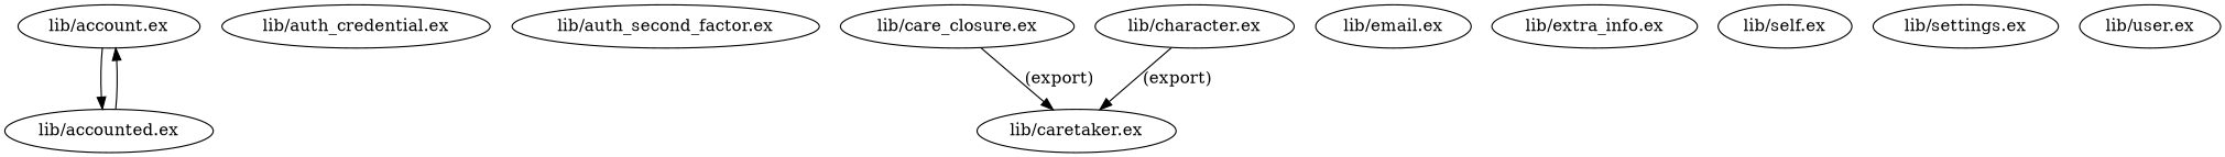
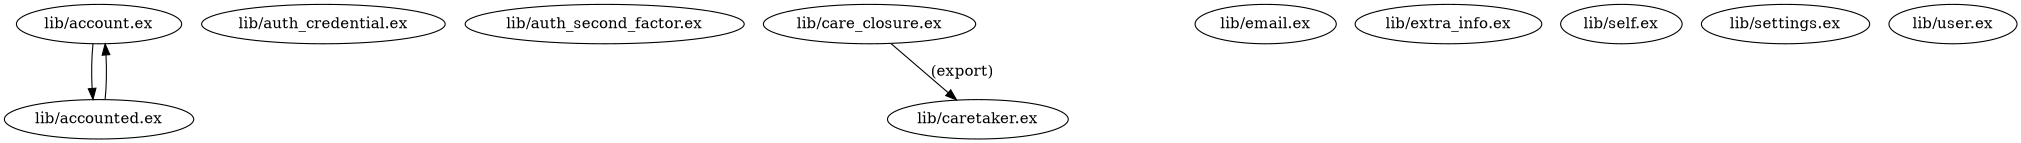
  digraph {
    "lib/account.ex"
    "lib/accounted.ex"
    "lib/auth_credential.ex"
    "lib/auth_second_factor.ex"
    "lib/care_closure.ex"
    "lib/caretaker.ex"
-   "lib/character.ex"
    "lib/email.ex"
    "lib/extra_info.ex"
    "lib/self.ex"
    "lib/settings.ex"
    "lib/user.ex"
    "lib/account.ex" -> "lib/accounted.ex"
    "lib/accounted.ex" -> "lib/account.ex"
    "lib/care_closure.ex" -> "lib/caretaker.ex" [label="(export)"]
-   "lib/character.ex" -> "lib/caretaker.ex" [label="(export)"]
  }
